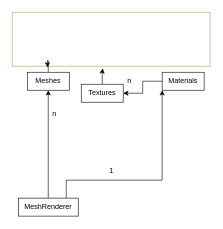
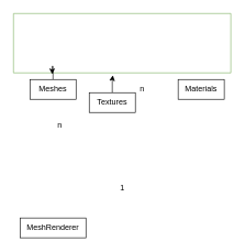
  <mxCell id="0" />
  <mxCell id="1" parent="0" />
  <mxCell id="2" value="" style="swimlane;startSize=0;labelPosition=center;verticalLabelPosition=top;align=center;verticalAlign=bottom;textDirection=ltr;rounded=0;arcSize=12;fillColor=#d5e8d4;strokeColor=#82b366;fillStyle=auto;" vertex="1" parent="1"><mxGeometry x="20" y="20" width="330" height="90" as="geometry"><mxRectangle x="310" y="430" width="50" height="40" as="alternateBounds" /></mxGeometry></mxCell>
- <mxCell id="3" style="edgeStyle=orthogonalEdgeStyle;rounded=0;orthogonalLoop=1;jettySize=auto;html=1;" edge="1" parent="1" source="4" target="12"><mxGeometry relative="1" as="geometry" /></mxCell>
  <mxCell id="4" value="Materials" style="rounded=0;whiteSpace=wrap;html=1;fillStyle=auto;" vertex="1" parent="1"><mxGeometry x="270" y="120" width="70" height="30" as="geometry" /></mxCell>
- <mxCell id="5" style="edgeStyle=orthogonalEdgeStyle;rounded=0;orthogonalLoop=1;jettySize=auto;html=1;" edge="1" parent="1" source="7" target="14"><mxGeometry relative="1" as="geometry" /></mxCell>
- <mxCell id="6" style="edgeStyle=orthogonalEdgeStyle;rounded=0;orthogonalLoop=1;jettySize=auto;html=1;" edge="1" parent="1" source="7" target="4"><mxGeometry relative="1" as="geometry"><Array as="points"><mxPoint x="110" y="300" /><mxPoint x="270" y="300" /></Array></mxGeometry></mxCell>
  <mxCell id="7" value="MeshRenderer" style="rounded=0;whiteSpace=wrap;html=1;fillStyle=auto;" vertex="1" parent="1"><mxGeometry x="30" y="330" width="100" height="30" as="geometry" /></mxCell>
  <mxCell id="8" value="1" style="text;html=1;align=center;verticalAlign=middle;resizable=0;points=[];autosize=1;strokeColor=none;fillColor=none;" vertex="1" parent="1"><mxGeometry x="170" y="270" width="30" height="30" as="geometry" /></mxCell>
  <mxCell id="9" value="n" style="text;html=1;align=center;verticalAlign=middle;resizable=0;points=[];autosize=1;strokeColor=none;fillColor=none;" vertex="1" parent="1"><mxGeometry x="200" y="120" width="30" height="30" as="geometry" /></mxCell>
  <mxCell id="10" value="n" style="text;html=1;align=center;verticalAlign=middle;resizable=0;points=[];autosize=1;strokeColor=none;fillColor=none;" vertex="1" parent="1"><mxGeometry x="75" y="175" width="30" height="30" as="geometry" /></mxCell>
  <mxCell id="11" style="edgeStyle=orthogonalEdgeStyle;rounded=0;orthogonalLoop=1;jettySize=auto;html=1;entryX=0.457;entryY=1.041;entryDx=0;entryDy=0;entryPerimeter=0;" edge="1" parent="1" source="12" target="2"><mxGeometry relative="1" as="geometry" /></mxCell>
  <mxCell id="12" value="Textures" style="rounded=0;whiteSpace=wrap;html=1;fillStyle=auto;" vertex="1" parent="1"><mxGeometry x="135" y="140" width="70" height="30" as="geometry" /></mxCell>
  <mxCell id="13" style="edgeStyle=orthogonalEdgeStyle;rounded=0;orthogonalLoop=1;jettySize=auto;html=1;entryX=0.178;entryY=1.022;entryDx=0;entryDy=0;entryPerimeter=0;" edge="1" parent="1" source="14" target="2"><mxGeometry relative="1" as="geometry" /></mxCell>
  <mxCell id="14" value="Meshes" style="rounded=0;whiteSpace=wrap;html=1;fillStyle=auto;" vertex="1" parent="1"><mxGeometry x="45" y="120" width="70" height="30" as="geometry" /></mxCell>
